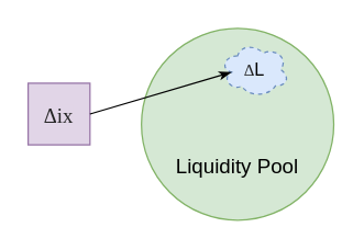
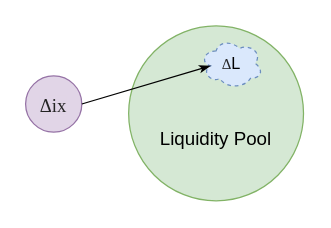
  <mxCell id="0" />
  <mxCell id="1" parent="0" />
  <mxCell id="2" value="" style="ellipse;whiteSpace=wrap;html=1;aspect=fixed;fillColor=#d5e8d4;strokeColor=#82b366;" parent="1" vertex="1"><mxGeometry x="102.5" y="20" width="140" height="140" as="geometry" /></mxCell>
  <mxCell id="3" value="&lt;span style=&quot;color: rgb(36, 36, 36); font-family: source-serif-pro, Georgia, Cambria, &amp;quot;Times New Roman&amp;quot;, Times, serif; letter-spacing: -0.06px; text-align: start; background-color: rgb(218, 232, 252);&quot;&gt;&lt;font&gt;Δ&lt;/font&gt;&lt;/span&gt;&lt;font style=&quot;font-size: 13px;&quot;&gt;L&lt;/font&gt;" style="ellipse;shape=cloud;whiteSpace=wrap;html=1;dashed=1;fillColor=#dae8fc;strokeColor=#6c8ebf;" parent="1" vertex="1"><mxGeometry x="160" y="30" width="50" height="40" as="geometry" /></mxCell>
- <mxCell id="4" value="&lt;font style=&quot;font-size: 15px;&quot;&gt;&lt;span style=&quot;color: rgb(36, 36, 36); font-family: source-serif-pro, Georgia, Cambria, &amp;quot;Times New Roman&amp;quot;, Times, serif; letter-spacing: -0.06px; text-align: start; background-color: rgb(225, 213, 231);&quot;&gt;&lt;font style=&quot;&quot;&gt;Δ&lt;/font&gt;&lt;/span&gt;&lt;span style=&quot;color: rgb(36, 36, 36); font-family: source-serif-pro, Georgia, Cambria, &amp;quot;Times New Roman&amp;quot;, Times, serif; letter-spacing: -0.06px; text-align: start; background-color: rgb(225, 213, 231);&quot;&gt;ix&lt;/span&gt;&lt;/font&gt;" style="whiteSpace=wrap;html=1;aspect=fixed;fillColor=#e1d5e7;strokeColor=#9673a6;rounded=0;" parent="1" vertex="1"><mxGeometry x="20" y="60" width="45" height="45" as="geometry" /></mxCell>
+ <mxCell id="4" value="&lt;font style=&quot;font-size: 15px;&quot;&gt;&lt;span style=&quot;color: rgb(36, 36, 36); font-family: source-serif-pro, Georgia, Cambria, &amp;quot;Times New Roman&amp;quot;, Times, serif; letter-spacing: -0.06px; text-align: start; background-color: rgb(225, 213, 231);&quot;&gt;&lt;font style=&quot;&quot;&gt;Δ&lt;/font&gt;&lt;/span&gt;&lt;span style=&quot;color: rgb(36, 36, 36); font-family: source-serif-pro, Georgia, Cambria, &amp;quot;Times New Roman&amp;quot;, Times, serif; letter-spacing: -0.06px; text-align: start; background-color: rgb(225, 213, 231);&quot;&gt;ix&lt;/span&gt;&lt;/font&gt;" style="ellipse;whiteSpace=wrap;html=1;aspect=fixed;fillColor=#e1d5e7;strokeColor=#9673a6;" parent="1" vertex="1"><mxGeometry x="20" y="60" width="45" height="45" as="geometry" /></mxCell>
  <mxCell id="5" value="" style="endArrow=classicThin;html=1;rounded=0;entryX=0.16;entryY=0.55;entryDx=0;entryDy=0;entryPerimeter=0;endFill=1;exitX=1;exitY=0.5;exitDx=0;exitDy=0;" parent="1" source="4" target="3" edge="1"><mxGeometry width="50" height="50" relative="1" as="geometry"><mxPoint x="55" y="90" as="sourcePoint" /><mxPoint x="105" y="40" as="targetPoint" /></mxGeometry></mxCell>
- <mxCell id="6" value="&lt;font style=&quot;font-size: 15px;&quot;&gt;Liquidity Pool&lt;/font&gt;" style="text;html=1;strokeColor=none;fillColor=none;align=center;verticalAlign=middle;whiteSpace=wrap;rounded=0;" parent="1" vertex="1"><mxGeometry x="106.25" y="100" width="132.5" height="40" as="geometry" /></mxCell>
+ <mxCell id="6" value="&lt;font style=&quot;font-size: 15px;&quot;&gt;Liquidity Pool&lt;/font&gt;" style="text;html=1;strokeColor=none;fillColor=none;align=center;verticalAlign=middle;whiteSpace=wrap;rounded=0;" parent="1" vertex="1"><mxGeometry x="106.25" y="90" width="132.5" height="40" as="geometry" /></mxCell>
